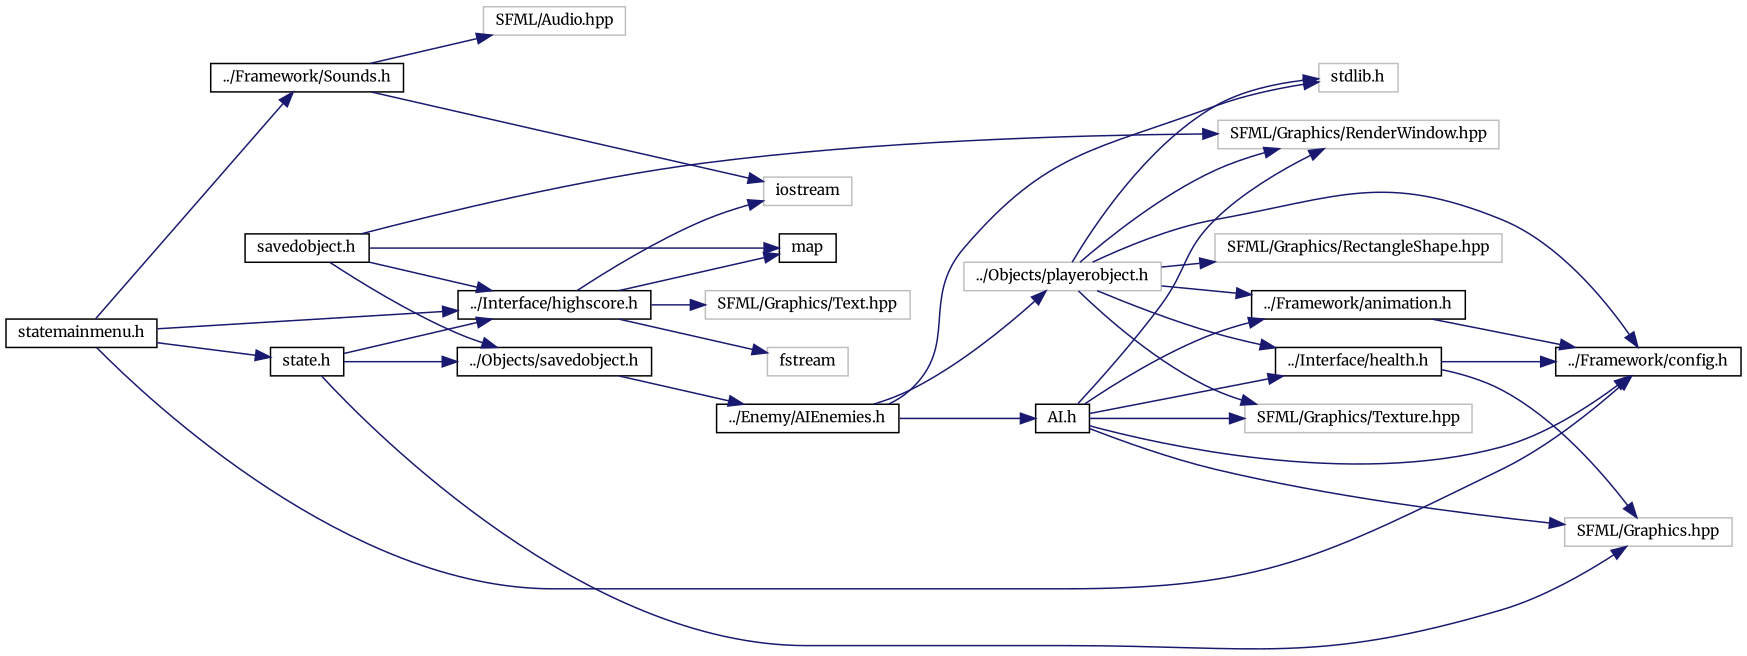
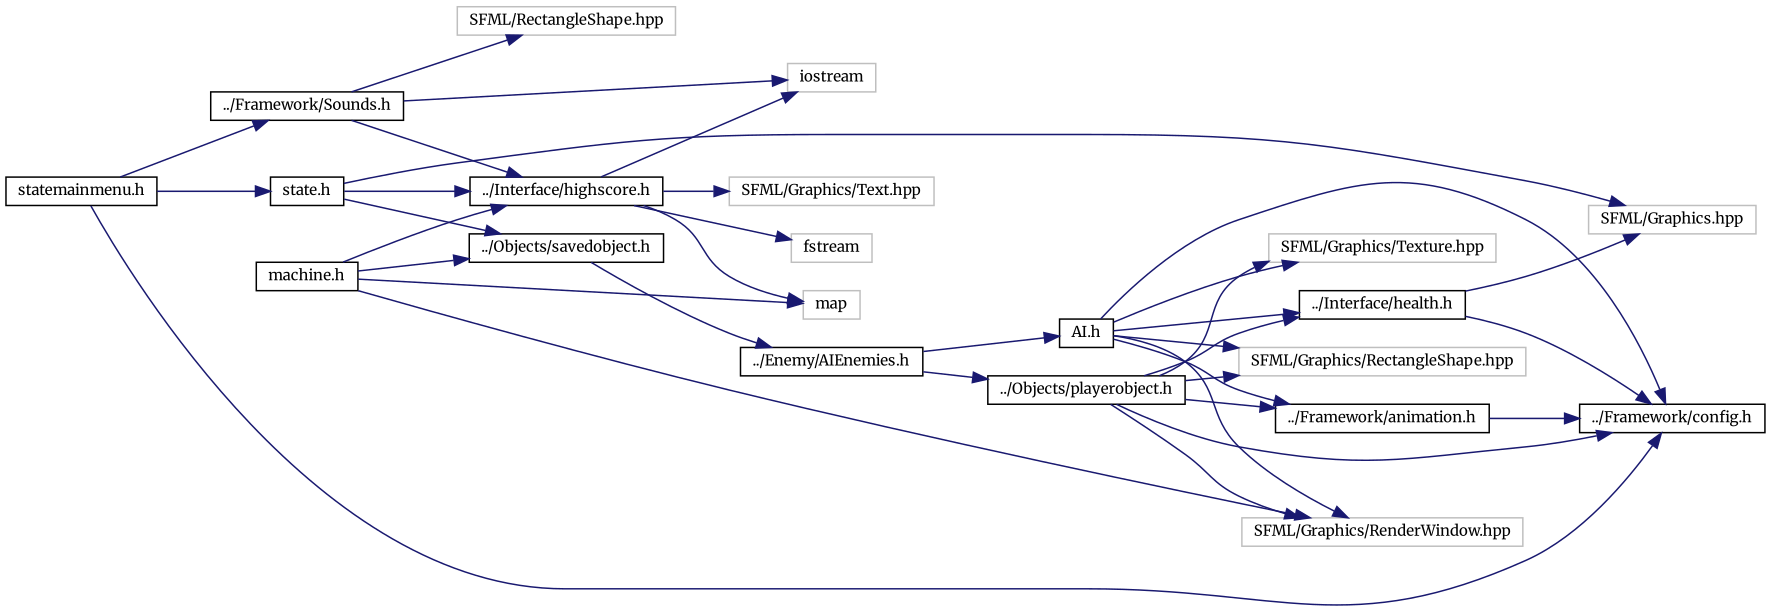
  digraph {
    fontname=Merriweather
    rankdir=LR
    node [color=black fillcolor=white fontname=Merriweather fontsize=10 shape=record style=filled]
    edge [color=midnightblue fontname=Merriweather fontsize=10 labelfontname=Helvetica labelfontsize=10 style=solid]
    n1 [color=grey75 height=0.2 label=iostream width=0.4]
    n2 [height=0.2 label="statemainmenu.h" width=0.4]
    n3 [height=0.2 label="state.h" width=0.4]
    n4 [height=0.2 label="../Framework/config.h" width=0.4]
    n5 [height=0.2 label="../Framework/Sounds.h" width=0.4]
    n6 [height=0.2 label="../Interface/highscore.h" width=0.4]
-   n7 [height=0.2 label="savedobject.h" width=0.4]
+   n7 [height=0.2 label="machine.h" width=0.4]
    n8 [height=0.2 label="../Objects/savedobject.h" width=0.4]
    n9 [color=grey75 height=0.2 label="SFML/Graphics/RenderWindow.hpp" width=0.4]
-   n10 [height=0.2 label=map width=0.4]
+   n10 [color=grey75 height=0.2 label=map width=0.4]
    n11 [color=grey75 height=0.2 label="SFML/Graphics.hpp" width=0.4]
-   n12 [color=grey75 height=0.2 label="SFML/Audio.hpp" width=0.4]
+   n12 [color=grey75 height=0.2 label="SFML/RectangleShape.hpp" width=0.4]
    n13 [color=grey75 height=0.2 label=fstream width=0.4]
    n14 [color=grey75 height=0.2 label="SFML/Graphics/Text.hpp" width=0.4]
    n15 [height=0.2 label="../Enemy/AIEnemies.h" width=0.4]
    n16 [height=0.2 label="AI.h" width=0.4]
-   n17 [color=grey75 height=0.2 label="../Objects/playerobject.h" width=0.4]
-   n18 [color=grey75 height=0.2 label="stdlib.h" width=0.4]
+   n17 [height=0.2 label="../Objects/playerobject.h" width=0.4]
    n19 [color=grey75 height=0.2 label="SFML/Graphics/RectangleShape.hpp" width=0.4]
    n20 [color=grey75 height=0.2 label="SFML/Graphics/Texture.hpp" width=0.4]
    n21 [height=0.2 label="../Framework/animation.h" width=0.4]
    n22 [height=0.2 label="../Interface/health.h" width=0.4]
    n2 -> n3
    n2 -> n4
    n2 -> n5
-   n2 -> n6
+   n5 -> n6
    n3 -> n6
    n3 -> n8
    n3 -> n11
    n5 -> n1
    n5 -> n12
    n6 -> n1
    n6 -> n10
    n6 -> n13
    n6 -> n14
    n7 -> n6
    n7 -> n8
    n7 -> n9
    n7 -> n10
    n8 -> n15
    n15 -> n16
    n15 -> n17
-   n15 -> n18
    n16 -> n4
    n16 -> n9
-   n16 -> n11
+   n16 -> n19
    n16 -> n20
    n16 -> n21
    n16 -> n22
    n17 -> n4
    n17 -> n9
-   n17 -> n18
    n17 -> n19
    n17 -> n20
    n17 -> n21
    n17 -> n22
    n21 -> n4
    n22 -> n4
    n22 -> n11
  }
